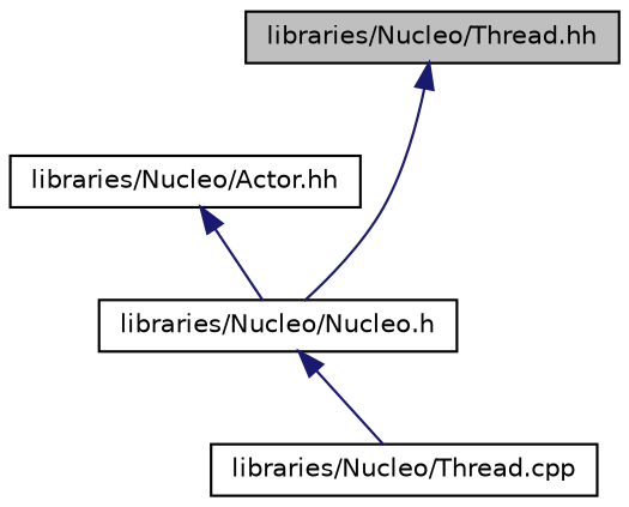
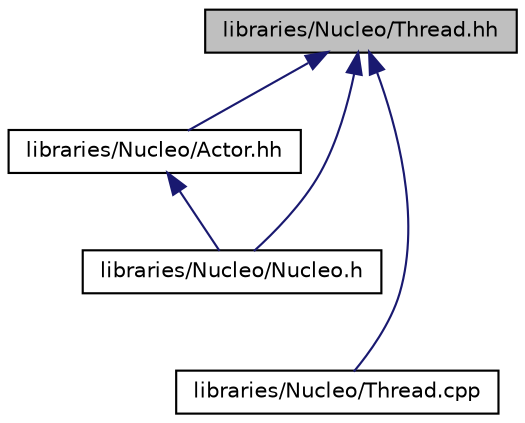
  digraph {
    node [color=black fillcolor=white fontname=Helvetica fontsize=10 shape=record style=filled]
    edge [color=midnightblue dir=back fontname=Helvetica fontsize=10 labelfontname=Helvetica labelfontsize=10 style=solid]
    n1 [fillcolor=grey75 fontcolor=black height=0.2 label="libraries/Nucleo/Thread.hh" width=0.4]
    n2 [height=0.2 label="libraries/Nucleo/Actor.hh" width=0.4]
    n3 [height=0.2 label="libraries/Nucleo/Nucleo.h" width=0.4]
    n4 [height=0.2 label="libraries/Nucleo/Thread.cpp" width=0.4]
+   n1 -> n2
    n1 -> n3
-   n3 -> n4
+   n1 -> n4
    n2 -> n3
  }
